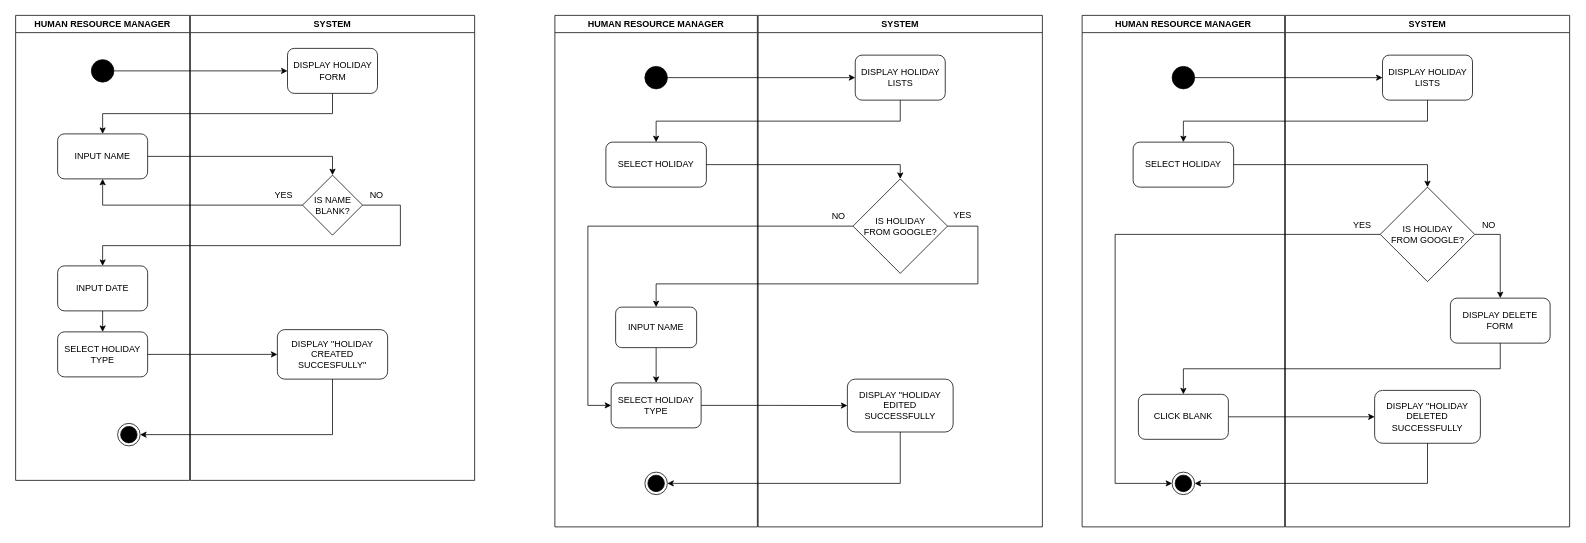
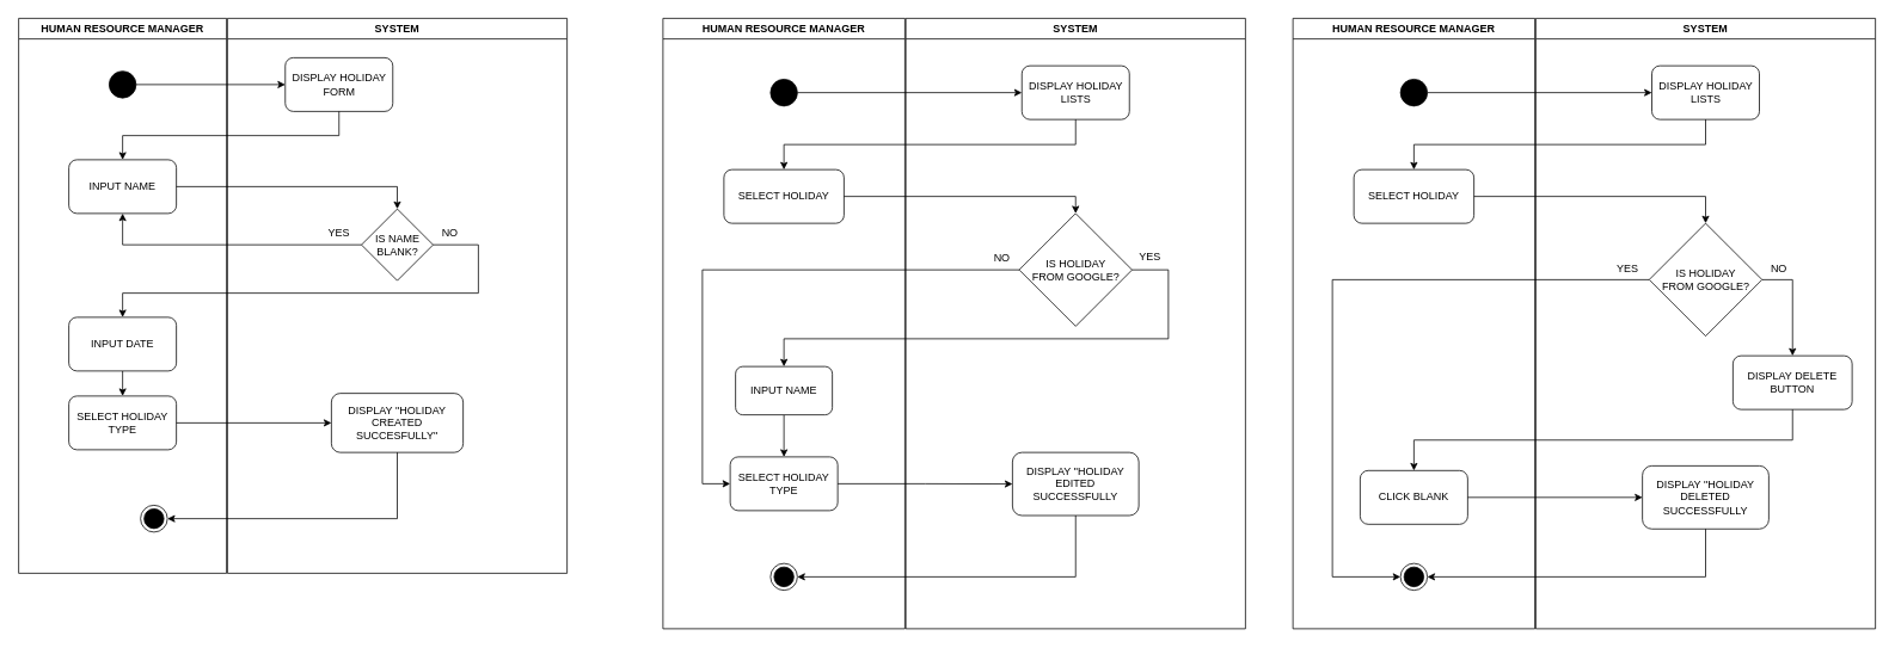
  <mxCell id="0" />
  <mxCell id="1" parent="0" />
  <mxCell id="2" value="HUMAN RESOURCE MANAGER" style="swimlane;whiteSpace=wrap;html=1;fillColor=default;" vertex="1" parent="1"><mxGeometry x="20" y="20" width="232" height="620" as="geometry" /></mxCell>
  <mxCell id="3" value="" style="ellipse;fillColor=strokeColor;" vertex="1" parent="2"><mxGeometry x="101" y="59" width="30" height="30" as="geometry" /></mxCell>
  <mxCell id="4" value="" style="ellipse;html=1;shape=endState;fillColor=strokeColor;" vertex="1" parent="2"><mxGeometry x="136" y="544" width="30" height="30" as="geometry" /></mxCell>
  <mxCell id="5" value="INPUT NAME" style="rounded=1;whiteSpace=wrap;html=1;fillColor=default;" vertex="1" parent="2"><mxGeometry x="56" y="158" width="120" height="60" as="geometry" /></mxCell>
  <mxCell id="6" style="edgeStyle=orthogonalEdgeStyle;rounded=0;html=1;exitX=0.5;exitY=1;exitDx=0;exitDy=0;entryX=0.5;entryY=0;entryDx=0;entryDy=0;" edge="1" parent="2" source="7" target="8"><mxGeometry relative="1" as="geometry" /></mxCell>
  <mxCell id="7" value="INPUT DATE" style="rounded=1;whiteSpace=wrap;html=1;fillColor=default;" vertex="1" parent="2"><mxGeometry x="56" y="334" width="120" height="60" as="geometry" /></mxCell>
  <mxCell id="8" value="SELECT HOLIDAY TYPE" style="rounded=1;whiteSpace=wrap;html=1;fillColor=default;" vertex="1" parent="2"><mxGeometry x="56" y="422" width="120" height="60" as="geometry" /></mxCell>
  <mxCell id="9" value="SYSTEM" style="swimlane;whiteSpace=wrap;html=1;fillColor=default;" vertex="1" parent="1"><mxGeometry x="253" y="20" width="379" height="620" as="geometry" /></mxCell>
- <mxCell id="10" value="DISPLAY HOLIDAY FORM" style="rounded=1;whiteSpace=wrap;html=1;fillColor=default;" vertex="1" parent="9"><mxGeometry x="129.5" y="44" width="120" height="60" as="geometry" /></mxCell>
+ <mxCell id="10" value="DISPLAY HOLIDAY FORM" style="rounded=1;whiteSpace=wrap;html=1;fillColor=default;" vertex="1" parent="9"><mxGeometry x="64.5" y="44" width="120" height="60" as="geometry" /></mxCell>
  <mxCell id="11" value="IS NAME BLANK?" style="rhombus;whiteSpace=wrap;html=1;fillColor=default;" vertex="1" parent="9"><mxGeometry x="149.5" y="213" width="80" height="80" as="geometry" /></mxCell>
  <mxCell id="12" value="YES" style="text;html=1;align=center;verticalAlign=middle;resizable=0;points=[];autosize=1;strokeColor=none;fillColor=none;" vertex="1" parent="9"><mxGeometry x="103" y="227" width="42" height="26" as="geometry" /></mxCell>
  <mxCell id="13" value="NO" style="text;html=1;align=center;verticalAlign=middle;resizable=0;points=[];autosize=1;strokeColor=none;fillColor=none;" vertex="1" parent="9"><mxGeometry x="229.5" y="227" width="36" height="26" as="geometry" /></mxCell>
  <mxCell id="14" value="DISPLAY &quot;HOLIDAY CREATED SUCCESFULLY&quot;" style="rounded=1;whiteSpace=wrap;html=1;fillColor=default;" vertex="1" parent="9"><mxGeometry x="116" y="419" width="147" height="66" as="geometry" /></mxCell>
  <mxCell id="15" style="edgeStyle=orthogonalEdgeStyle;html=1;exitX=1;exitY=0.5;exitDx=0;exitDy=0;entryX=0;entryY=0.5;entryDx=0;entryDy=0;rounded=0;" edge="1" parent="1" source="3" target="10"><mxGeometry relative="1" as="geometry" /></mxCell>
  <mxCell id="16" style="edgeStyle=orthogonalEdgeStyle;rounded=0;html=1;exitX=0.5;exitY=1;exitDx=0;exitDy=0;entryX=0.5;entryY=0;entryDx=0;entryDy=0;" edge="1" parent="1" source="10" target="5"><mxGeometry relative="1" as="geometry" /></mxCell>
  <mxCell id="17" style="edgeStyle=orthogonalEdgeStyle;rounded=0;html=1;exitX=1;exitY=0.5;exitDx=0;exitDy=0;entryX=0.5;entryY=0;entryDx=0;entryDy=0;" edge="1" parent="1" source="5" target="11"><mxGeometry relative="1" as="geometry" /></mxCell>
  <mxCell id="18" style="edgeStyle=orthogonalEdgeStyle;rounded=0;html=1;exitX=0;exitY=0.5;exitDx=0;exitDy=0;entryX=0.5;entryY=1;entryDx=0;entryDy=0;" edge="1" parent="1" source="11" target="5"><mxGeometry relative="1" as="geometry" /></mxCell>
  <mxCell id="19" style="edgeStyle=orthogonalEdgeStyle;rounded=0;html=1;exitX=1;exitY=0.5;exitDx=0;exitDy=0;entryX=0.5;entryY=0;entryDx=0;entryDy=0;" edge="1" parent="1" source="11" target="7"><mxGeometry relative="1" as="geometry"><Array as="points"><mxPoint x="533" y="273" /><mxPoint x="533" y="327" /><mxPoint x="136" y="327" /></Array></mxGeometry></mxCell>
  <mxCell id="20" style="edgeStyle=orthogonalEdgeStyle;rounded=0;html=1;exitX=1;exitY=0.5;exitDx=0;exitDy=0;" edge="1" parent="1" source="8" target="14"><mxGeometry relative="1" as="geometry" /></mxCell>
  <mxCell id="21" style="edgeStyle=orthogonalEdgeStyle;rounded=0;html=1;exitX=0.5;exitY=1;exitDx=0;exitDy=0;entryX=1;entryY=0.5;entryDx=0;entryDy=0;" edge="1" parent="1" source="14" target="4"><mxGeometry relative="1" as="geometry" /></mxCell>
  <mxCell id="22" value="HUMAN RESOURCE MANAGER" style="swimlane;whiteSpace=wrap;html=1;fillColor=default;" vertex="1" parent="1"><mxGeometry x="739" y="20" width="270" height="682" as="geometry" /></mxCell>
  <mxCell id="23" value="" style="ellipse;fillColor=strokeColor;" vertex="1" parent="22"><mxGeometry x="120" y="68" width="30" height="30" as="geometry" /></mxCell>
  <mxCell id="24" value="SELECT HOLIDAY" style="rounded=1;whiteSpace=wrap;html=1;fillColor=default;" vertex="1" parent="22"><mxGeometry x="68" y="169" width="134" height="60" as="geometry" /></mxCell>
  <mxCell id="25" style="edgeStyle=orthogonalEdgeStyle;rounded=0;html=1;exitX=0.5;exitY=1;exitDx=0;exitDy=0;entryX=0.5;entryY=0;entryDx=0;entryDy=0;" edge="1" parent="22" source="26" target="28"><mxGeometry relative="1" as="geometry" /></mxCell>
  <mxCell id="26" value="INPUT NAME" style="rounded=1;whiteSpace=wrap;html=1;fillColor=default;" vertex="1" parent="22"><mxGeometry x="81" y="389" width="108" height="54" as="geometry" /></mxCell>
  <mxCell id="27" value="" style="ellipse;html=1;shape=endState;fillColor=strokeColor;" vertex="1" parent="22"><mxGeometry x="120" y="609" width="30" height="30" as="geometry" /></mxCell>
  <mxCell id="28" value="SELECT HOLIDAY TYPE" style="rounded=1;whiteSpace=wrap;html=1;fillColor=default;" vertex="1" parent="22"><mxGeometry x="75" y="490" width="120" height="60" as="geometry" /></mxCell>
  <mxCell id="29" value="SYSTEM" style="swimlane;whiteSpace=wrap;html=1;fillColor=default;" vertex="1" parent="1"><mxGeometry x="1010" y="20" width="379" height="682" as="geometry" /></mxCell>
  <mxCell id="30" value="DISPLAY HOLIDAY&lt;br&gt;LISTS" style="rounded=1;whiteSpace=wrap;html=1;fillColor=default;" vertex="1" parent="29"><mxGeometry x="129.5" y="53" width="120" height="60" as="geometry" /></mxCell>
  <mxCell id="31" value="IS HOLIDAY&lt;br&gt;FROM GOOGLE?" style="rhombus;whiteSpace=wrap;html=1;fillColor=default;" vertex="1" parent="29"><mxGeometry x="126.5" y="218" width="126" height="126" as="geometry" /></mxCell>
  <mxCell id="32" value="DISPLAY &quot;HOLIDAY EDITED SUCCESSFULLY" style="rounded=1;whiteSpace=wrap;html=1;fillColor=default;" vertex="1" parent="29"><mxGeometry x="119" y="485" width="141" height="70.5" as="geometry" /></mxCell>
  <mxCell id="33" style="edgeStyle=orthogonalEdgeStyle;rounded=0;html=1;exitX=1;exitY=0.5;exitDx=0;exitDy=0;" edge="1" parent="1" source="23" target="30"><mxGeometry relative="1" as="geometry" /></mxCell>
  <mxCell id="34" style="edgeStyle=orthogonalEdgeStyle;rounded=0;html=1;exitX=0.5;exitY=1;exitDx=0;exitDy=0;entryX=0.5;entryY=0;entryDx=0;entryDy=0;" edge="1" parent="1" source="30" target="24"><mxGeometry relative="1" as="geometry" /></mxCell>
  <mxCell id="35" style="edgeStyle=orthogonalEdgeStyle;rounded=0;html=1;exitX=1;exitY=0.5;exitDx=0;exitDy=0;entryX=0.5;entryY=0;entryDx=0;entryDy=0;" edge="1" parent="1" source="24" target="31"><mxGeometry relative="1" as="geometry" /></mxCell>
  <mxCell id="36" style="edgeStyle=orthogonalEdgeStyle;rounded=0;html=1;exitX=1;exitY=0.5;exitDx=0;exitDy=0;entryX=0.5;entryY=0;entryDx=0;entryDy=0;" edge="1" parent="1" source="31" target="26"><mxGeometry relative="1" as="geometry"><Array as="points"><mxPoint x="1303" y="301" /><mxPoint x="1303" y="378" /><mxPoint x="874" y="378" /></Array></mxGeometry></mxCell>
  <mxCell id="37" style="edgeStyle=orthogonalEdgeStyle;rounded=0;html=1;exitX=1;exitY=0.5;exitDx=0;exitDy=0;entryX=0;entryY=0.5;entryDx=0;entryDy=0;" edge="1" parent="1" source="28" target="32"><mxGeometry relative="1" as="geometry" /></mxCell>
  <mxCell id="38" style="edgeStyle=orthogonalEdgeStyle;rounded=0;html=1;exitX=0.5;exitY=1;exitDx=0;exitDy=0;entryX=1;entryY=0.5;entryDx=0;entryDy=0;" edge="1" parent="1" source="32" target="27"><mxGeometry relative="1" as="geometry" /></mxCell>
  <mxCell id="39" style="edgeStyle=orthogonalEdgeStyle;rounded=0;html=1;exitX=0;exitY=0.5;exitDx=0;exitDy=0;entryX=0;entryY=0.5;entryDx=0;entryDy=0;" edge="1" parent="1" source="31" target="28"><mxGeometry relative="1" as="geometry"><Array as="points"><mxPoint x="783" y="301" /><mxPoint x="783" y="540" /></Array></mxGeometry></mxCell>
  <mxCell id="40" value="NO" style="text;html=1;align=center;verticalAlign=middle;resizable=0;points=[];autosize=1;strokeColor=none;fillColor=none;" vertex="1" parent="1"><mxGeometry x="1099" y="275" width="36" height="26" as="geometry" /></mxCell>
  <mxCell id="41" value="YES" style="text;html=1;align=center;verticalAlign=middle;resizable=0;points=[];autosize=1;strokeColor=none;fillColor=none;" vertex="1" parent="1"><mxGeometry x="1261" y="273" width="42" height="26" as="geometry" /></mxCell>
  <mxCell id="42" value="HUMAN RESOURCE MANAGER" style="swimlane;whiteSpace=wrap;html=1;fillColor=default;" vertex="1" parent="1"><mxGeometry x="1442" y="20" width="270" height="682" as="geometry" /></mxCell>
  <mxCell id="43" value="" style="ellipse;fillColor=strokeColor;" vertex="1" parent="42"><mxGeometry x="120" y="68" width="30" height="30" as="geometry" /></mxCell>
  <mxCell id="44" value="SELECT HOLIDAY" style="rounded=1;whiteSpace=wrap;html=1;fillColor=default;" vertex="1" parent="42"><mxGeometry x="68" y="169" width="134" height="60" as="geometry" /></mxCell>
  <mxCell id="45" value="" style="ellipse;html=1;shape=endState;fillColor=strokeColor;" vertex="1" parent="42"><mxGeometry x="120" y="609" width="30" height="30" as="geometry" /></mxCell>
  <mxCell id="46" value="CLICK BLANK" style="rounded=1;whiteSpace=wrap;html=1;fillColor=default;" vertex="1" parent="42"><mxGeometry x="75" y="505.25" width="120" height="60" as="geometry" /></mxCell>
  <mxCell id="47" value="SYSTEM" style="swimlane;whiteSpace=wrap;html=1;fillColor=default;" vertex="1" parent="1"><mxGeometry x="1713" y="20" width="379" height="682" as="geometry" /></mxCell>
  <mxCell id="48" value="DISPLAY HOLIDAY&lt;br&gt;LISTS" style="rounded=1;whiteSpace=wrap;html=1;fillColor=default;" vertex="1" parent="47"><mxGeometry x="129.5" y="53" width="120" height="60" as="geometry" /></mxCell>
  <mxCell id="49" style="edgeStyle=orthogonalEdgeStyle;rounded=0;html=1;exitX=1;exitY=0.5;exitDx=0;exitDy=0;entryX=0.5;entryY=0;entryDx=0;entryDy=0;" edge="1" parent="47" source="50" target="52"><mxGeometry relative="1" as="geometry" /></mxCell>
  <mxCell id="50" value="IS HOLIDAY&lt;br&gt;FROM GOOGLE?" style="rhombus;whiteSpace=wrap;html=1;fillColor=default;" vertex="1" parent="47"><mxGeometry x="126.5" y="229" width="126" height="126" as="geometry" /></mxCell>
  <mxCell id="51" value="DISPLAY &quot;HOLIDAY DELETED SUCCESSFULLY" style="rounded=1;whiteSpace=wrap;html=1;fillColor=default;" vertex="1" parent="47"><mxGeometry x="119" y="500" width="141" height="70.5" as="geometry" /></mxCell>
- <mxCell id="52" value="DISPLAY DELETE FORM" style="rounded=1;whiteSpace=wrap;html=1;fillColor=default;" vertex="1" parent="47"><mxGeometry x="220" y="377" width="133" height="60" as="geometry" /></mxCell>
+ <mxCell id="52" value="DISPLAY DELETE BUTTON" style="rounded=1;whiteSpace=wrap;html=1;fillColor=default;" vertex="1" parent="47"><mxGeometry x="220" y="377" width="133" height="60" as="geometry" /></mxCell>
  <mxCell id="53" value="NO" style="text;html=1;align=center;verticalAlign=middle;resizable=0;points=[];autosize=1;strokeColor=none;fillColor=none;" vertex="1" parent="47"><mxGeometry x="252.5" y="267" width="36" height="26" as="geometry" /></mxCell>
  <mxCell id="54" style="edgeStyle=orthogonalEdgeStyle;rounded=0;html=1;exitX=1;exitY=0.5;exitDx=0;exitDy=0;entryX=0;entryY=0.5;entryDx=0;entryDy=0;" edge="1" parent="1" source="43" target="48"><mxGeometry relative="1" as="geometry" /></mxCell>
  <mxCell id="55" style="edgeStyle=orthogonalEdgeStyle;rounded=0;html=1;exitX=0.5;exitY=1;exitDx=0;exitDy=0;" edge="1" parent="1" source="48" target="44"><mxGeometry relative="1" as="geometry" /></mxCell>
  <mxCell id="56" style="edgeStyle=orthogonalEdgeStyle;rounded=0;html=1;exitX=1;exitY=0.5;exitDx=0;exitDy=0;entryX=0.5;entryY=0;entryDx=0;entryDy=0;" edge="1" parent="1" source="44" target="50"><mxGeometry relative="1" as="geometry" /></mxCell>
  <mxCell id="57" style="edgeStyle=orthogonalEdgeStyle;rounded=0;html=1;exitX=0.5;exitY=1;exitDx=0;exitDy=0;entryX=0.5;entryY=0;entryDx=0;entryDy=0;" edge="1" parent="1" source="52" target="46"><mxGeometry relative="1" as="geometry" /></mxCell>
  <mxCell id="58" style="edgeStyle=orthogonalEdgeStyle;rounded=0;html=1;exitX=1;exitY=0.5;exitDx=0;exitDy=0;entryX=0;entryY=0.5;entryDx=0;entryDy=0;" edge="1" parent="1" source="46" target="51"><mxGeometry relative="1" as="geometry" /></mxCell>
  <mxCell id="59" style="edgeStyle=orthogonalEdgeStyle;rounded=0;html=1;exitX=0.5;exitY=1;exitDx=0;exitDy=0;entryX=1;entryY=0.5;entryDx=0;entryDy=0;" edge="1" parent="1" source="51" target="45"><mxGeometry relative="1" as="geometry" /></mxCell>
  <mxCell id="60" style="edgeStyle=orthogonalEdgeStyle;rounded=0;html=1;exitX=0;exitY=0.5;exitDx=0;exitDy=0;entryX=0;entryY=0.5;entryDx=0;entryDy=0;" edge="1" parent="1" source="50" target="45"><mxGeometry relative="1" as="geometry"><Array as="points"><mxPoint x="1486" y="312" /><mxPoint x="1486" y="644" /></Array></mxGeometry></mxCell>
  <mxCell id="61" value="YES" style="text;html=1;align=center;verticalAlign=middle;resizable=0;points=[];autosize=1;strokeColor=none;fillColor=none;" vertex="1" parent="1"><mxGeometry x="1794" y="287" width="42" height="26" as="geometry" /></mxCell>
